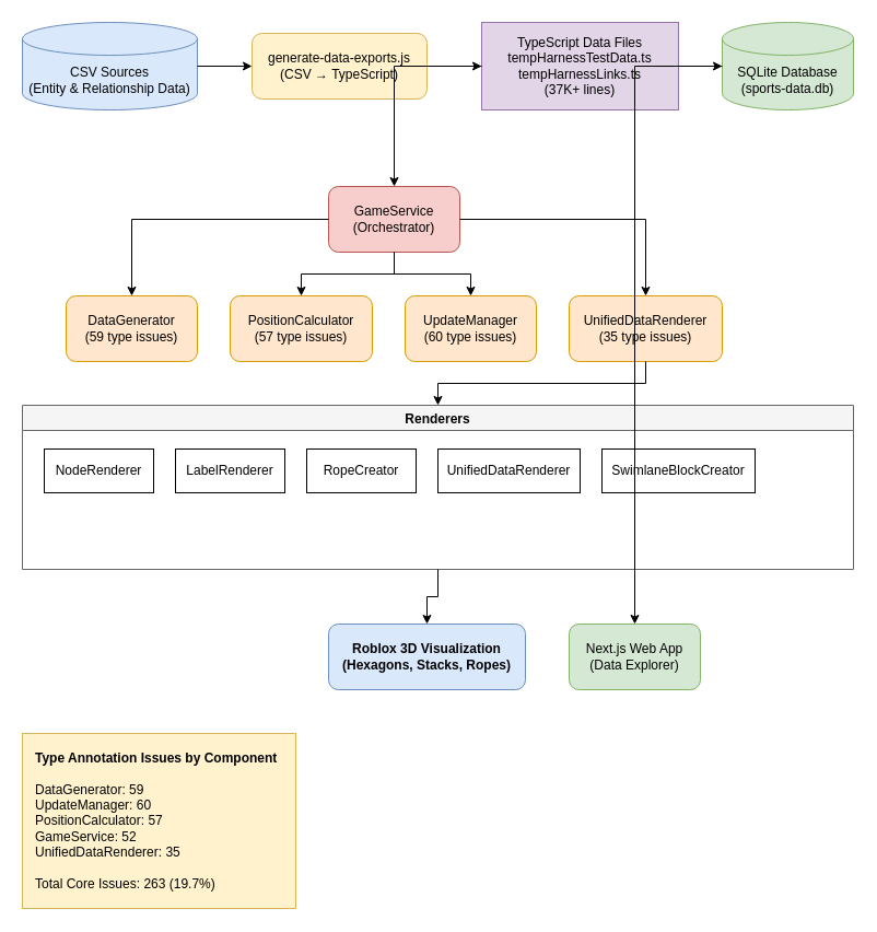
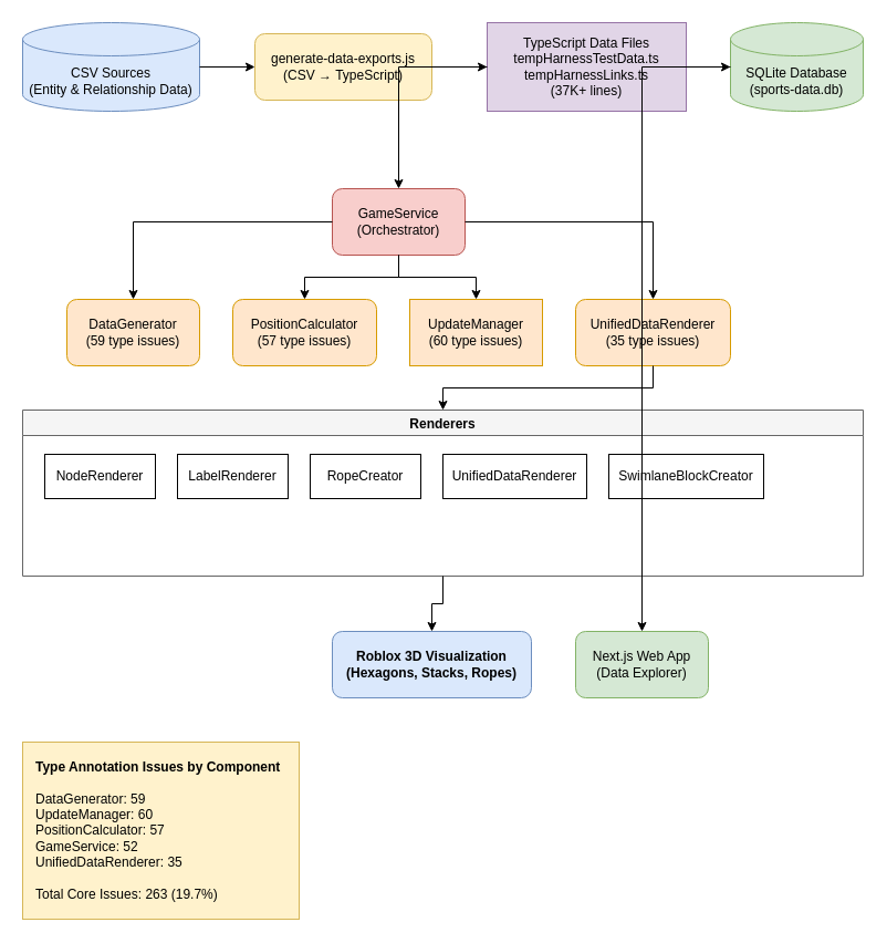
  <mxCell id="0" />
  <mxCell id="1" parent="0" />
  <mxCell id="2" value="CSV Sources&#10;(Entity &amp; Relationship Data)" style="shape=cylinder3;whiteSpace=wrap;html=1;boundedLbl=1;backgroundOutline=1;size=15;fillColor=#dae8fc;strokeColor=#6c8ebf;" vertex="1" parent="1"><mxGeometry x="20" y="20" width="160" height="80" as="geometry" /></mxCell>
  <mxCell id="3" value="generate-data-exports.js&#10;(CSV → TypeScript)" style="rounded=1;whiteSpace=wrap;html=1;fillColor=#fff2cc;strokeColor=#d6b656;" vertex="1" parent="1"><mxGeometry x="230" y="30" width="160" height="60" as="geometry" /></mxCell>
  <mxCell id="4" value="TypeScript Data Files&#10;tempHarnessTestData.ts&#10;tempHarnessLinks.ts&#10;(37K+ lines)" style="rounded=0;whiteSpace=wrap;html=1;fillColor=#e1d5e7;strokeColor=#9673a6;" vertex="1" parent="1"><mxGeometry x="440" y="20" width="180" height="80" as="geometry" /></mxCell>
  <mxCell id="5" value="SQLite Database&#10;(sports-data.db)" style="shape=cylinder3;whiteSpace=wrap;html=1;boundedLbl=1;backgroundOutline=1;size=15;fillColor=#d5e8d4;strokeColor=#82b366;" vertex="1" parent="1"><mxGeometry x="660" y="20" width="120" height="80" as="geometry" /></mxCell>
  <mxCell id="6" value="GameService&#10;(Orchestrator)" style="rounded=1;whiteSpace=wrap;html=1;fillColor=#f8cecc;strokeColor=#b85450;" vertex="1" parent="1"><mxGeometry x="300" y="170" width="120" height="60" as="geometry" /></mxCell>
  <mxCell id="7" value="DataGenerator&#10;(59 type issues)" style="rounded=1;whiteSpace=wrap;html=1;fillColor=#ffe6cc;strokeColor=#d79b00;" vertex="1" parent="1"><mxGeometry x="60" y="270" width="120" height="60" as="geometry" /></mxCell>
  <mxCell id="8" value="PositionCalculator&#10;(57 type issues)" style="rounded=1;whiteSpace=wrap;html=1;fillColor=#ffe6cc;strokeColor=#d79b00;" vertex="1" parent="1"><mxGeometry x="210" y="270" width="130" height="60" as="geometry" /></mxCell>
- <mxCell id="9" value="UpdateManager&#10;(60 type issues)" style="rounded=1;whiteSpace=wrap;html=1;fillColor=#ffe6cc;strokeColor=#d79b00;" vertex="1" parent="1"><mxGeometry x="370" y="270" width="120" height="60" as="geometry" /></mxCell>
+ <mxCell id="9" value="UpdateManager&#10;(60 type issues)" style="whiteSpace=wrap;html=1;fillColor=#ffe6cc;strokeColor=#d79b00;rounded=0;" vertex="1" parent="1"><mxGeometry x="370" y="270" width="120" height="60" as="geometry" /></mxCell>
  <mxCell id="10" value="UnifiedDataRenderer&#10;(35 type issues)" style="rounded=1;whiteSpace=wrap;html=1;fillColor=#ffe6cc;strokeColor=#d79b00;" vertex="1" parent="1"><mxGeometry x="520" y="270" width="140" height="60" as="geometry" /></mxCell>
  <mxCell id="11" value="Renderers" style="swimlane;fillColor=#f5f5f5;strokeColor=#666666;" vertex="1" parent="1"><mxGeometry x="20" y="370" width="760" height="150" as="geometry" /></mxCell>
  <mxCell id="12" value="NodeRenderer" style="rounded=0;whiteSpace=wrap;html=1;" vertex="1" parent="11"><mxGeometry x="20" y="40" width="100" height="40" as="geometry" /></mxCell>
  <mxCell id="13" value="LabelRenderer" style="rounded=0;whiteSpace=wrap;html=1;" vertex="1" parent="11"><mxGeometry x="140" y="40" width="100" height="40" as="geometry" /></mxCell>
  <mxCell id="14" value="RopeCreator" style="rounded=0;whiteSpace=wrap;html=1;" vertex="1" parent="11"><mxGeometry x="260" y="40" width="100" height="40" as="geometry" /></mxCell>
  <mxCell id="15" value="UnifiedDataRenderer" style="rounded=0;whiteSpace=wrap;html=1;" vertex="1" parent="11"><mxGeometry x="380" y="40" width="130" height="40" as="geometry" /></mxCell>
  <mxCell id="16" value="SwimlaneBlockCreator" style="rounded=0;whiteSpace=wrap;html=1;" vertex="1" parent="11"><mxGeometry x="530" y="40" width="140" height="40" as="geometry" /></mxCell>
  <mxCell id="17" value="Roblox 3D Visualization&#10;(Hexagons, Stacks, Ropes)" style="rounded=1;whiteSpace=wrap;html=1;fillColor=#dae8fc;strokeColor=#6c8ebf;fontStyle=1" vertex="1" parent="1"><mxGeometry x="300" y="570" width="180" height="60" as="geometry" /></mxCell>
  <mxCell id="18" value="Next.js Web App&#10;(Data Explorer)" style="rounded=1;whiteSpace=wrap;html=1;fillColor=#d5e8d4;strokeColor=#82b366;" vertex="1" parent="1"><mxGeometry x="520" y="570" width="120" height="60" as="geometry" /></mxCell>
  <mxCell id="19" style="edgeStyle=orthogonalEdgeStyle;rounded=0;orthogonalLoop=1;jettySize=auto;html=1;" edge="1" parent="1" source="2" target="3"><mxGeometry relative="1" as="geometry" /></mxCell>
  <mxCell id="20" style="edgeStyle=orthogonalEdgeStyle;rounded=0;orthogonalLoop=1;jettySize=auto;html=1;" edge="1" parent="1" source="3" target="4"><mxGeometry relative="1" as="geometry" /></mxCell>
  <mxCell id="21" style="edgeStyle=orthogonalEdgeStyle;rounded=0;orthogonalLoop=1;jettySize=auto;html=1;" edge="1" parent="1" source="4" target="5"><mxGeometry relative="1" as="geometry" /></mxCell>
  <mxCell id="22" style="edgeStyle=orthogonalEdgeStyle;rounded=0;orthogonalLoop=1;jettySize=auto;html=1;" edge="1" parent="1" source="4" target="6"><mxGeometry relative="1" as="geometry" /></mxCell>
  <mxCell id="23" style="edgeStyle=orthogonalEdgeStyle;rounded=0;orthogonalLoop=1;jettySize=auto;html=1;" edge="1" parent="1" source="6" target="7"><mxGeometry relative="1" as="geometry" /></mxCell>
  <mxCell id="24" style="edgeStyle=orthogonalEdgeStyle;rounded=0;orthogonalLoop=1;jettySize=auto;html=1;" edge="1" parent="1" source="6" target="8"><mxGeometry relative="1" as="geometry" /></mxCell>
  <mxCell id="25" style="edgeStyle=orthogonalEdgeStyle;rounded=0;orthogonalLoop=1;jettySize=auto;html=1;" edge="1" parent="1" source="6" target="9"><mxGeometry relative="1" as="geometry" /></mxCell>
  <mxCell id="26" style="edgeStyle=orthogonalEdgeStyle;rounded=0;orthogonalLoop=1;jettySize=auto;html=1;" edge="1" parent="1" source="6" target="10"><mxGeometry relative="1" as="geometry" /></mxCell>
  <mxCell id="27" style="edgeStyle=orthogonalEdgeStyle;rounded=0;orthogonalLoop=1;jettySize=auto;html=1;entryX=0.5;entryY=0;entryDx=0;entryDy=0;" edge="1" parent="1" source="10" target="11"><mxGeometry relative="1" as="geometry" /></mxCell>
  <mxCell id="28" style="edgeStyle=orthogonalEdgeStyle;rounded=0;orthogonalLoop=1;jettySize=auto;html=1;" edge="1" parent="1" source="11" target="17"><mxGeometry relative="1" as="geometry" /></mxCell>
  <mxCell id="29" style="edgeStyle=orthogonalEdgeStyle;rounded=0;orthogonalLoop=1;jettySize=auto;html=1;" edge="1" parent="1" source="5" target="18"><mxGeometry relative="1" as="geometry" /></mxCell>
  <mxCell id="30" value="&lt;b&gt;Type Annotation Issues by Component&lt;/b&gt;&lt;br&gt;&lt;br&gt;DataGenerator: 59&lt;br&gt;UpdateManager: 60&lt;br&gt;PositionCalculator: 57&lt;br&gt;GameService: 52&lt;br&gt;UnifiedDataRenderer: 35&lt;br&gt;&lt;br&gt;Total Core Issues: 263 (19.7%)" style="rounded=0;whiteSpace=wrap;html=1;fillColor=#fff2cc;strokeColor=#d6b656;align=left;spacingLeft=10;" vertex="1" parent="1"><mxGeometry x="20" y="670" width="250" height="160" as="geometry" /></mxCell>
